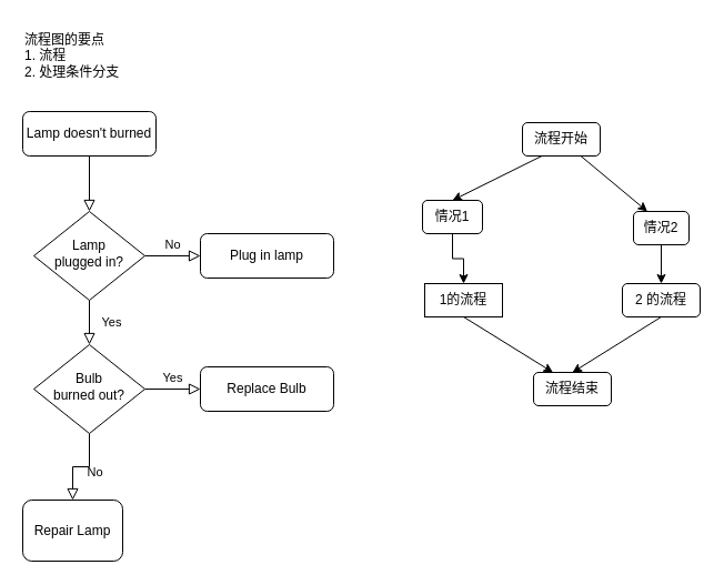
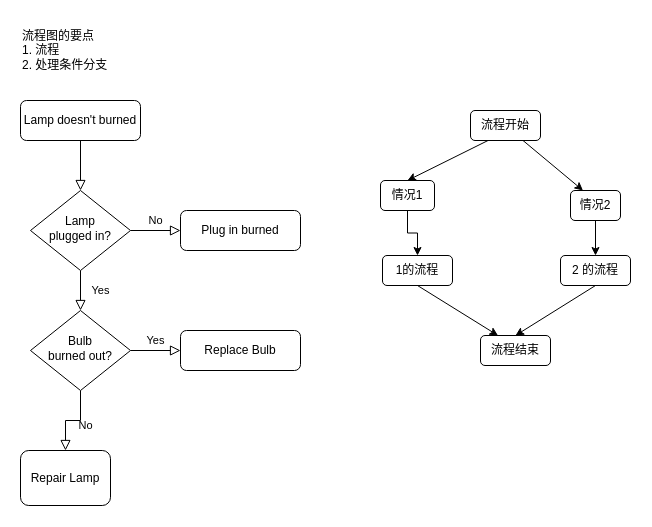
  <mxCell id="0" />
  <mxCell id="1" parent="0" />
  <mxCell id="2" value="" style="rounded=0;html=1;jettySize=auto;orthogonalLoop=1;fontSize=11;endArrow=block;endFill=0;endSize=8;strokeWidth=1;shadow=0;labelBackgroundColor=none;edgeStyle=orthogonalEdgeStyle;" parent="1" source="3" target="6" edge="1"><mxGeometry relative="1" as="geometry" /></mxCell>
  <mxCell id="3" value="Lamp doesn't burned" style="rounded=1;whiteSpace=wrap;html=1;fontSize=12;glass=0;strokeWidth=1;shadow=0;" parent="1" vertex="1"><mxGeometry x="20" y="100" width="120" height="40" as="geometry" /></mxCell>
  <mxCell id="4" value="Yes" style="rounded=0;html=1;jettySize=auto;orthogonalLoop=1;fontSize=11;endArrow=block;endFill=0;endSize=8;strokeWidth=1;shadow=0;labelBackgroundColor=none;edgeStyle=orthogonalEdgeStyle;" parent="1" source="6" target="10" edge="1"><mxGeometry y="20" relative="1" as="geometry"><mxPoint as="offset" /></mxGeometry></mxCell>
  <mxCell id="5" value="No" style="edgeStyle=orthogonalEdgeStyle;rounded=0;html=1;jettySize=auto;orthogonalLoop=1;fontSize=11;endArrow=block;endFill=0;endSize=8;strokeWidth=1;shadow=0;labelBackgroundColor=none;" parent="1" source="6" target="7" edge="1"><mxGeometry y="10" relative="1" as="geometry"><mxPoint as="offset" /></mxGeometry></mxCell>
  <mxCell id="6" value="Lamp&lt;br&gt;plugged in?" style="rhombus;whiteSpace=wrap;html=1;shadow=0;fontFamily=Helvetica;fontSize=12;align=center;strokeWidth=1;spacing=6;spacingTop=-4;" parent="1" vertex="1"><mxGeometry x="30" y="190" width="100" height="80" as="geometry" /></mxCell>
- <mxCell id="7" value="Plug in lamp" style="rounded=1;whiteSpace=wrap;html=1;fontSize=12;glass=0;strokeWidth=1;shadow=0;" parent="1" vertex="1"><mxGeometry x="180" y="210" width="120" height="40" as="geometry" /></mxCell>
+ <mxCell id="7" value="Plug in burned" style="rounded=1;whiteSpace=wrap;html=1;fontSize=12;glass=0;strokeWidth=1;shadow=0;" parent="1" vertex="1"><mxGeometry x="180" y="210" width="120" height="40" as="geometry" /></mxCell>
  <mxCell id="8" value="No" style="rounded=0;html=1;jettySize=auto;orthogonalLoop=1;fontSize=11;endArrow=block;endFill=0;endSize=8;strokeWidth=1;shadow=0;labelBackgroundColor=none;edgeStyle=orthogonalEdgeStyle;" parent="1" source="10" target="11" edge="1"><mxGeometry x="0.333" y="20" relative="1" as="geometry"><mxPoint as="offset" /></mxGeometry></mxCell>
  <mxCell id="9" value="Yes" style="edgeStyle=orthogonalEdgeStyle;rounded=0;html=1;jettySize=auto;orthogonalLoop=1;fontSize=11;endArrow=block;endFill=0;endSize=8;strokeWidth=1;shadow=0;labelBackgroundColor=none;" parent="1" source="10" target="12" edge="1"><mxGeometry y="10" relative="1" as="geometry"><mxPoint as="offset" /></mxGeometry></mxCell>
  <mxCell id="10" value="Bulb&lt;br&gt;burned out?" style="rhombus;whiteSpace=wrap;html=1;shadow=0;fontFamily=Helvetica;fontSize=12;align=center;strokeWidth=1;spacing=6;spacingTop=-4;" parent="1" vertex="1"><mxGeometry x="30" y="310" width="100" height="80" as="geometry" /></mxCell>
  <mxCell id="11" value="Repair Lamp" style="rounded=1;whiteSpace=wrap;html=1;fontSize=12;glass=0;strokeWidth=1;shadow=0;" parent="1" vertex="1"><mxGeometry x="20" y="450" width="90" height="55" as="geometry" /></mxCell>
  <mxCell id="12" value="Replace Bulb" style="rounded=1;whiteSpace=wrap;html=1;fontSize=12;glass=0;strokeWidth=1;shadow=0;" parent="1" vertex="1"><mxGeometry x="180" y="330" width="120" height="40" as="geometry" /></mxCell>
  <mxCell id="13" value="流程图的要点&lt;br&gt;1. 流程&lt;br&gt;&lt;div style=&quot;&quot;&gt;&lt;span style=&quot;background-color: initial;&quot;&gt;2. 处理条件分支&lt;/span&gt;&lt;/div&gt;" style="text;html=1;align=left;verticalAlign=middle;resizable=0;points=[];autosize=1;strokeColor=none;fillColor=none;" vertex="1" parent="1"><mxGeometry x="20" y="20" width="110" height="60" as="geometry" /></mxCell>
  <mxCell id="14" style="rounded=0;orthogonalLoop=1;jettySize=auto;html=1;exitX=0.25;exitY=1;exitDx=0;exitDy=0;entryX=0.5;entryY=0;entryDx=0;entryDy=0;" edge="1" parent="1" source="16" target="18"><mxGeometry relative="1" as="geometry" /></mxCell>
  <mxCell id="15" style="rounded=0;orthogonalLoop=1;jettySize=auto;html=1;exitX=0.75;exitY=1;exitDx=0;exitDy=0;entryX=0.25;entryY=0;entryDx=0;entryDy=0;" edge="1" parent="1" source="16" target="20"><mxGeometry relative="1" as="geometry" /></mxCell>
  <mxCell id="16" value="流程开始" style="rounded=1;whiteSpace=wrap;html=1;fillStyle=solid;" vertex="1" parent="1"><mxGeometry x="470" y="110" width="70" height="30" as="geometry" /></mxCell>
  <mxCell id="17" style="edgeStyle=orthogonalEdgeStyle;rounded=0;orthogonalLoop=1;jettySize=auto;html=1;exitX=0.5;exitY=1;exitDx=0;exitDy=0;entryX=0.5;entryY=0;entryDx=0;entryDy=0;" edge="1" parent="1" source="18" target="23"><mxGeometry relative="1" as="geometry" /></mxCell>
  <mxCell id="18" value="情况1" style="whiteSpace=wrap;html=1;rounded=1;fillStyle=solid;" vertex="1" parent="1"><mxGeometry x="380" y="180" width="54" height="30" as="geometry" /></mxCell>
  <mxCell id="19" value="" style="rounded=0;orthogonalLoop=1;jettySize=auto;html=1;" edge="1" parent="1" source="20" target="25"><mxGeometry relative="1" as="geometry" /></mxCell>
  <mxCell id="20" value="情况2" style="whiteSpace=wrap;html=1;rounded=1;fillStyle=solid;" vertex="1" parent="1"><mxGeometry x="570" y="190" width="50" height="30" as="geometry" /></mxCell>
  <mxCell id="21" value="流程结束" style="rounded=1;whiteSpace=wrap;html=1;fillStyle=solid;" vertex="1" parent="1"><mxGeometry x="480" y="335" width="70" height="30" as="geometry" /></mxCell>
  <mxCell id="22" style="rounded=0;orthogonalLoop=1;jettySize=auto;html=1;exitX=0.5;exitY=1;exitDx=0;exitDy=0;entryX=0.25;entryY=0;entryDx=0;entryDy=0;" edge="1" parent="1" source="23" target="21"><mxGeometry relative="1" as="geometry" /></mxCell>
- <mxCell id="23" value="1的流程" style="whiteSpace=wrap;html=1;rounded=0;" vertex="1" parent="1"><mxGeometry x="382" y="255" width="70" height="30" as="geometry" /></mxCell>
+ <mxCell id="23" value="1的流程" style="rounded=1;whiteSpace=wrap;html=1;" vertex="1" parent="1"><mxGeometry x="382" y="255" width="70" height="30" as="geometry" /></mxCell>
  <mxCell id="24" style="rounded=0;orthogonalLoop=1;jettySize=auto;html=1;exitX=0.5;exitY=1;exitDx=0;exitDy=0;entryX=0.5;entryY=0;entryDx=0;entryDy=0;" edge="1" parent="1" source="25" target="21"><mxGeometry relative="1" as="geometry" /></mxCell>
  <mxCell id="25" value="2 的流程" style="rounded=1;whiteSpace=wrap;html=1;" vertex="1" parent="1"><mxGeometry x="560" y="255" width="70" height="30" as="geometry" /></mxCell>
